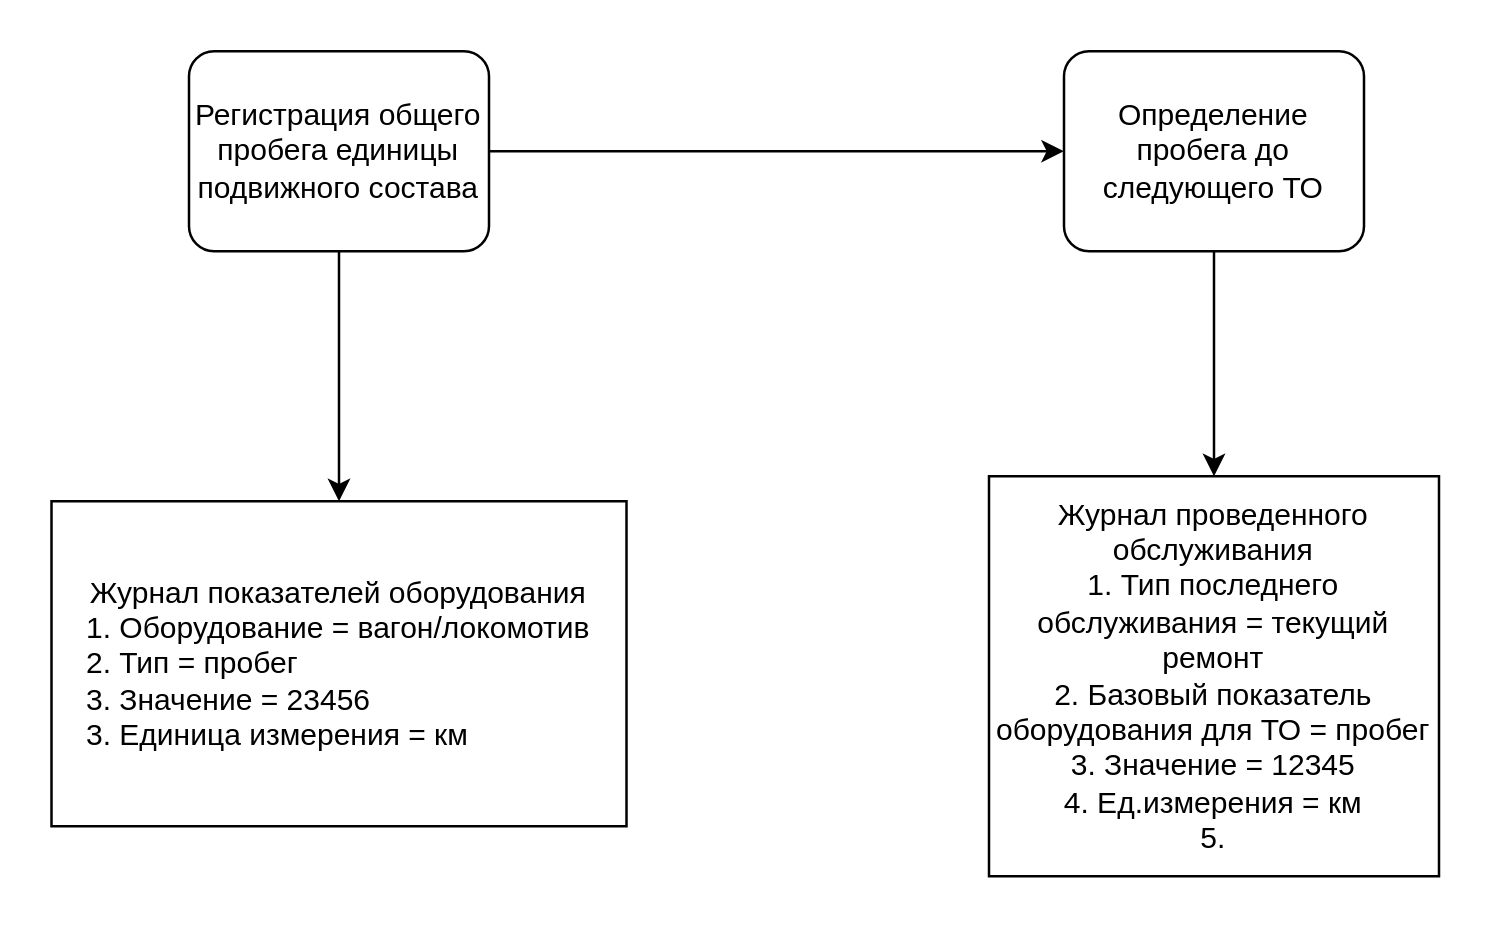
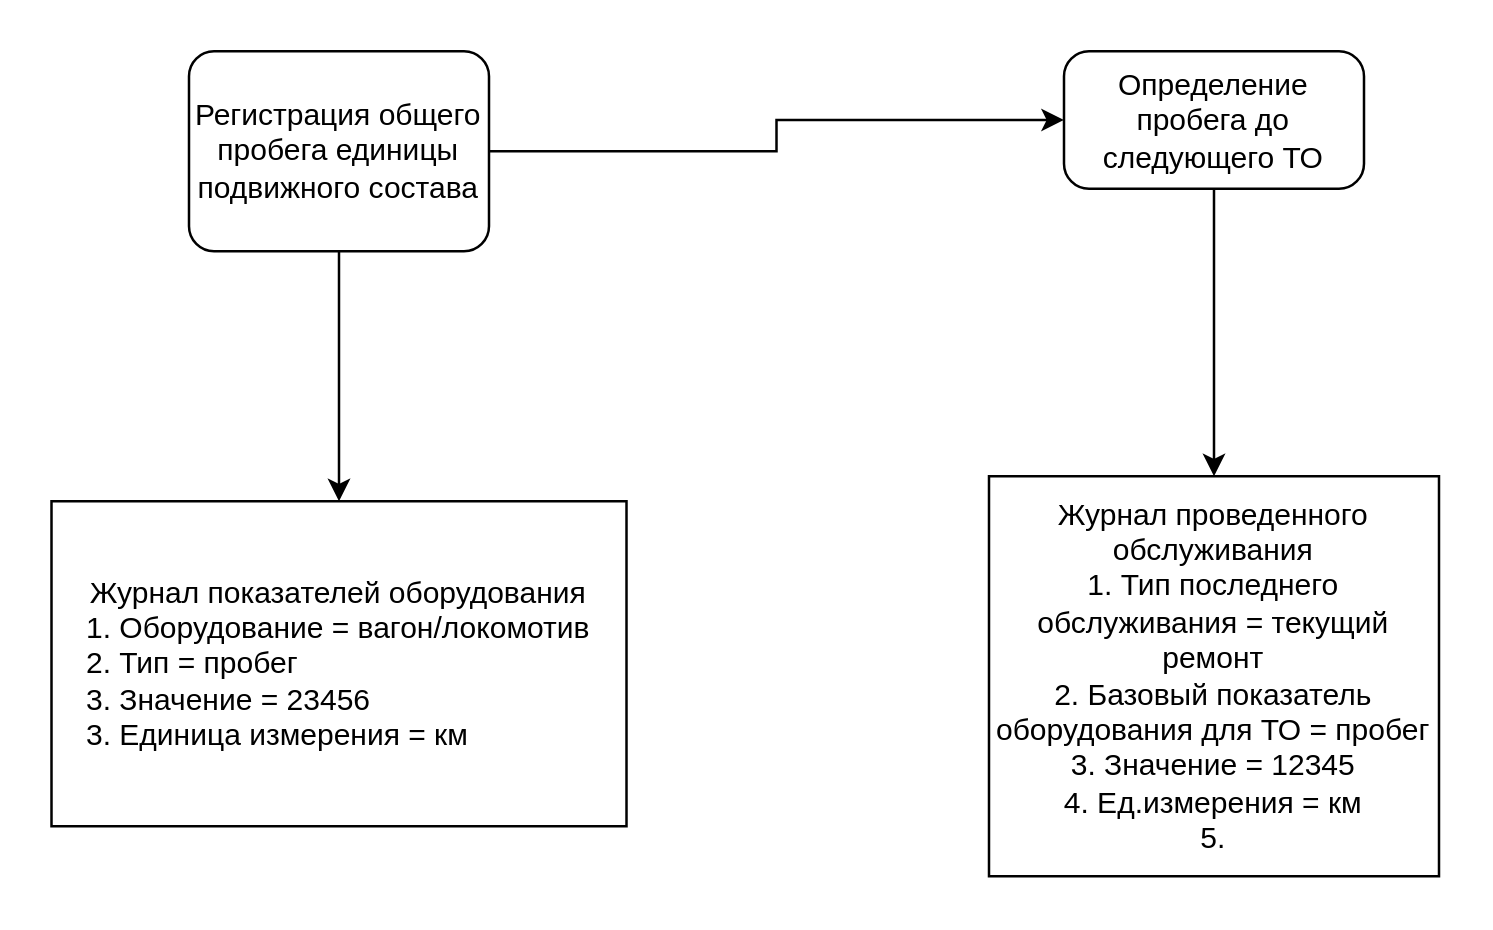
  <mxCell id="0" />
  <mxCell id="1" parent="0" />
  <mxCell id="2" value="" style="edgeStyle=orthogonalEdgeStyle;rounded=0;orthogonalLoop=1;jettySize=auto;html=1;" parent="1" source="4" target="7" edge="1"><mxGeometry relative="1" as="geometry" /></mxCell>
  <mxCell id="3" style="edgeStyle=orthogonalEdgeStyle;rounded=0;orthogonalLoop=1;jettySize=auto;html=1;exitX=1;exitY=0.5;exitDx=0;exitDy=0;exitPerimeter=0;entryX=0;entryY=0.5;entryDx=0;entryDy=0;entryPerimeter=0;" parent="1" source="4" target="6" edge="1"><mxGeometry relative="1" as="geometry" /></mxCell>
  <mxCell id="4" value="Регистрация общего пробега единицы подвижного состава" style="points=[[0.25,0,0],[0.5,0,0],[0.75,0,0],[1,0.25,0],[1,0.5,0],[1,0.75,0],[0.75,1,0],[0.5,1,0],[0.25,1,0],[0,0.75,0],[0,0.5,0],[0,0.25,0]];shape=mxgraph.bpmn.task;whiteSpace=wrap;rectStyle=rounded;size=10;taskMarker=abstract;" parent="1" vertex="1"><mxGeometry x="75" y="20" width="120" height="80" as="geometry" /></mxCell>
  <mxCell id="5" value="" style="edgeStyle=orthogonalEdgeStyle;rounded=0;orthogonalLoop=1;jettySize=auto;html=1;" parent="1" source="6" target="8" edge="1"><mxGeometry relative="1" as="geometry" /></mxCell>
- <mxCell id="6" value="Определение пробега до следующего ТО" style="points=[[0.25,0,0],[0.5,0,0],[0.75,0,0],[1,0.25,0],[1,0.5,0],[1,0.75,0],[0.75,1,0],[0.5,1,0],[0.25,1,0],[0,0.75,0],[0,0.5,0],[0,0.25,0]];shape=mxgraph.bpmn.task;whiteSpace=wrap;rectStyle=rounded;size=10;taskMarker=abstract;" parent="1" vertex="1"><mxGeometry x="425" y="20" width="120" height="80" as="geometry" /></mxCell>
+ <mxCell id="6" value="Определение пробега до следующего ТО" style="points=[[0.25,0,0],[0.5,0,0],[0.75,0,0],[1,0.25,0],[1,0.5,0],[1,0.75,0],[0.75,1,0],[0.5,1,0],[0.25,1,0],[0,0.75,0],[0,0.5,0],[0,0.25,0]];shape=mxgraph.bpmn.task;whiteSpace=wrap;rectStyle=rounded;size=10;taskMarker=abstract;" parent="1" vertex="1"><mxGeometry x="425" y="20" width="120" height="55" as="geometry" /></mxCell>
  <mxCell id="7" value="&lt;div&gt;Журнал показателей оборудования&lt;/div&gt;&lt;div align=&quot;left&quot;&gt;1. Оборудование = вагон/локомотив&lt;br&gt;&lt;/div&gt;&lt;div align=&quot;left&quot;&gt;2. Тип = пробег &lt;br&gt;&lt;/div&gt;&lt;div align=&quot;left&quot;&gt;3. Значение = 23456&lt;br&gt;&lt;/div&gt;&lt;div align=&quot;left&quot;&gt;3. Единица измерения = км&lt;br&gt;&lt;/div&gt;" style="whiteSpace=wrap;html=1;" parent="1" vertex="1"><mxGeometry x="20" y="200" width="230" height="130" as="geometry" /></mxCell>
  <mxCell id="8" value="&lt;div&gt;Журнал проведенного обслуживания&lt;/div&gt;&lt;div&gt;1. Тип последнего обслуживания = текущий ремонт&lt;/div&gt;&lt;div&gt;2. Базовый показатель оборудования для ТО = пробег&lt;/div&gt;&lt;div&gt;3. Значение = 12345&lt;/div&gt;&lt;div&gt;4. Ед.измерения = км&lt;/div&gt;&lt;div&gt;5. &lt;br&gt;&lt;/div&gt;" style="whiteSpace=wrap;html=1;" parent="1" vertex="1"><mxGeometry x="395" y="190" width="180" height="160" as="geometry" /></mxCell>
